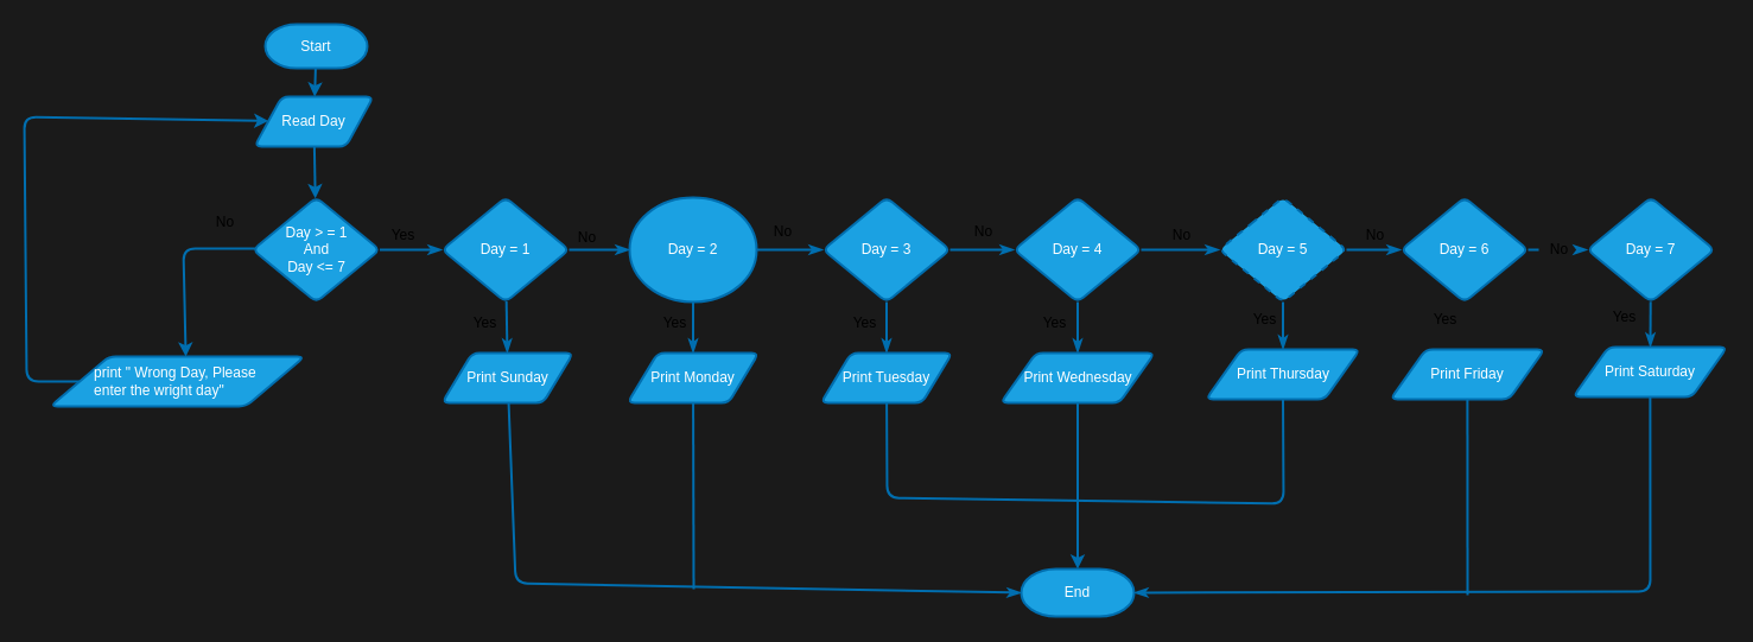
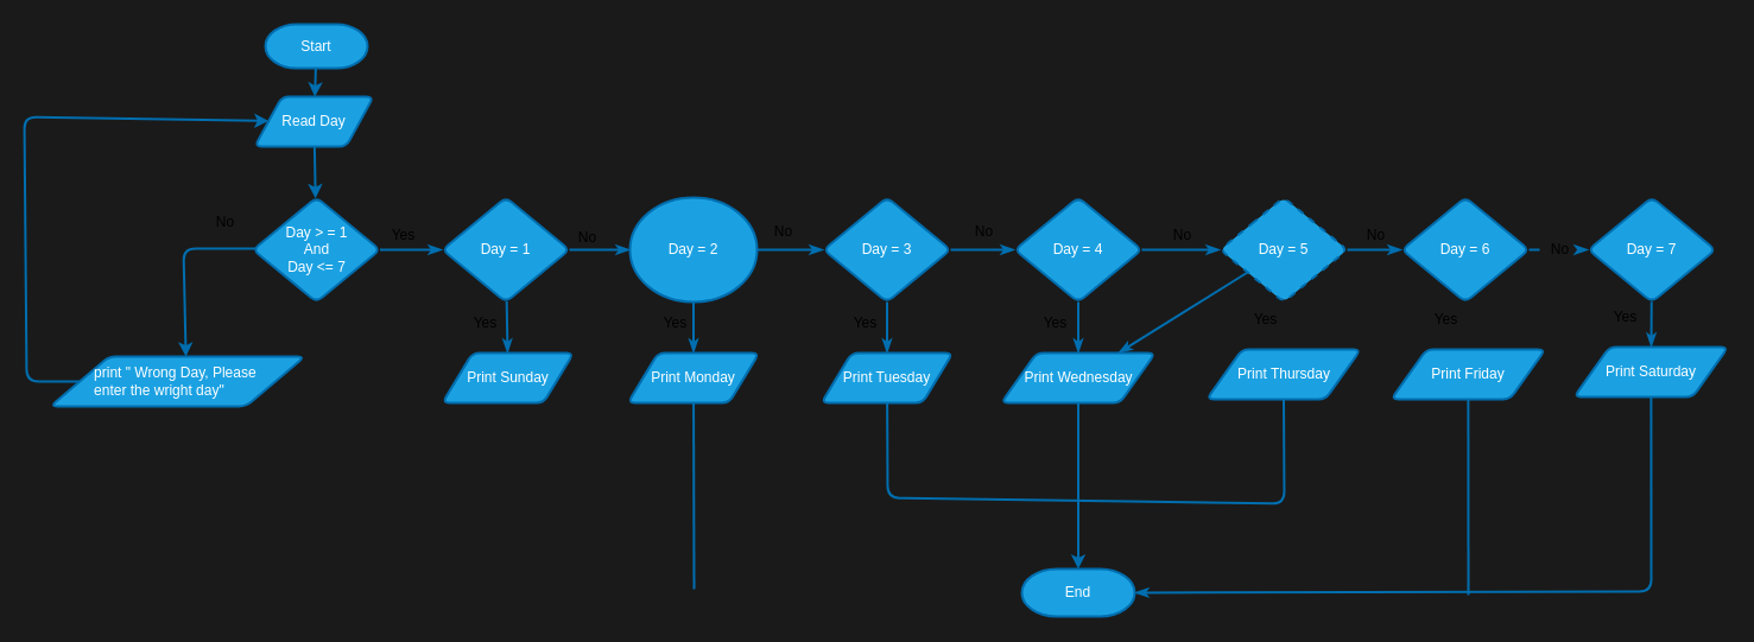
  <mxCell id="0" />
  <mxCell id="1" parent="0" />
  <mxCell id="2" value="" style="edgeStyle=none;html=1;strokeWidth=2;fillColor=#1ba1e2;strokeColor=#006EAF;" edge="1" parent="1" source="3" target="6"><mxGeometry relative="1" as="geometry" /></mxCell>
  <mxCell id="3" value="Start" style="strokeWidth=2;html=1;shape=mxgraph.flowchart.terminator;whiteSpace=wrap;fillColor=#1ba1e2;fontColor=#ffffff;strokeColor=#006EAF;" vertex="1" parent="1"><mxGeometry x="223" y="20" width="86" height="37" as="geometry" /></mxCell>
  <mxCell id="4" value="" style="edgeStyle=none;html=1;strokeWidth=2;fillColor=#1ba1e2;strokeColor=#006EAF;" edge="1" parent="1" source="6" target="9"><mxGeometry relative="1" as="geometry" /></mxCell>
  <mxCell id="5" value="" style="edgeStyle=none;html=1;strokeWidth=2;entryX=0;entryY=0.5;entryDx=0;entryDy=0;fillColor=#1ba1e2;strokeColor=#006EAF;startArrow=classic;startFill=1;endArrow=none;endFill=0;" edge="1" parent="1" source="6" target="11"><mxGeometry relative="1" as="geometry"><mxPoint x="20" y="219" as="targetPoint" /><Array as="points"><mxPoint x="20" y="98" /><mxPoint x="22" y="321" /></Array></mxGeometry></mxCell>
  <mxCell id="6" value="Read Day" style="shape=parallelogram;html=1;strokeWidth=2;perimeter=parallelogramPerimeter;whiteSpace=wrap;rounded=1;arcSize=12;size=0.23;fillColor=#1ba1e2;fontColor=#ffffff;strokeColor=#006EAF;" vertex="1" parent="1"><mxGeometry x="214" y="81" width="100" height="42" as="geometry" /></mxCell>
  <mxCell id="7" value="" style="edgeStyle=none;html=1;strokeWidth=2;fillColor=#1ba1e2;strokeColor=#006EAF;entryX=0.533;entryY=0;entryDx=0;entryDy=0;entryPerimeter=0;" edge="1" parent="1" target="11"><mxGeometry relative="1" as="geometry"><mxPoint x="231" y="209" as="sourcePoint" /><mxPoint x="185" y="300" as="targetPoint" /><Array as="points"><mxPoint x="154" y="209" /></Array></mxGeometry></mxCell>
  <mxCell id="8" value="" style="edgeStyle=none;html=1;strokeWidth=2;startArrow=none;startFill=0;endArrow=classicThin;endFill=1;fillColor=#1ba1e2;strokeColor=#006EAF;" edge="1" parent="1" source="9" target="14"><mxGeometry relative="1" as="geometry" /></mxCell>
  <mxCell id="9" value="Day &amp;gt; = 1&lt;br&gt;And&lt;br&gt;Day &amp;lt;= 7" style="rhombus;whiteSpace=wrap;html=1;fillColor=#1ba1e2;strokeColor=#006EAF;fontColor=#ffffff;strokeWidth=2;rounded=1;arcSize=12;" vertex="1" parent="1"><mxGeometry x="212.5" y="166" width="107" height="88" as="geometry" /></mxCell>
  <mxCell id="10" value="No" style="text;html=1;align=center;verticalAlign=middle;resizable=0;points=[];autosize=1;strokeColor=none;fillColor=none;" vertex="1" parent="1"><mxGeometry x="172" y="174" width="33" height="26" as="geometry" /></mxCell>
  <mxCell id="11" value="&lt;div style=&quot;text-align: justify;&quot;&gt;&lt;span style=&quot;background-color: initial;&quot;&gt;print &quot; Wrong Day, Please&amp;nbsp;&lt;/span&gt;&lt;/div&gt;&lt;div style=&quot;text-align: justify;&quot;&gt;&lt;span style=&quot;background-color: initial;&quot;&gt;enter the wright day&quot;&lt;/span&gt;&lt;/div&gt;" style="shape=parallelogram;html=1;strokeWidth=2;perimeter=parallelogramPerimeter;whiteSpace=wrap;rounded=1;arcSize=12;size=0.23;fillColor=#1ba1e2;fontColor=#ffffff;strokeColor=#006EAF;align=center;" vertex="1" parent="1"><mxGeometry x="42" y="300" width="214" height="42" as="geometry" /></mxCell>
  <mxCell id="12" value="" style="edgeStyle=none;html=1;strokeWidth=2;startArrow=none;startFill=0;endArrow=classicThin;endFill=1;fillColor=#1ba1e2;strokeColor=#006EAF;" edge="1" parent="1" source="14" target="17"><mxGeometry relative="1" as="geometry" /></mxCell>
  <mxCell id="13" value="" style="edgeStyle=none;html=1;strokeWidth=2;startArrow=none;startFill=0;endArrow=classicThin;endFill=1;fillColor=#1ba1e2;strokeColor=#006EAF;" edge="1" parent="1" source="14" target="21"><mxGeometry relative="1" as="geometry" /></mxCell>
  <mxCell id="14" value="Day = 1" style="rhombus;whiteSpace=wrap;html=1;fillColor=#1ba1e2;strokeColor=#006EAF;fontColor=#ffffff;strokeWidth=2;rounded=1;arcSize=12;" vertex="1" parent="1"><mxGeometry x="372" y="166" width="107" height="88" as="geometry" /></mxCell>
  <mxCell id="15" value="Yes" style="text;html=1;align=center;verticalAlign=middle;resizable=0;points=[];autosize=1;strokeColor=none;fillColor=none;" vertex="1" parent="1"><mxGeometry x="319.5" y="185" width="38" height="26" as="geometry" /></mxCell>
- <mxCell id="16" style="edgeStyle=none;html=1;strokeWidth=2;startArrow=none;startFill=0;endArrow=classicThin;endFill=1;entryX=0;entryY=0.5;entryDx=0;entryDy=0;entryPerimeter=0;fillColor=#1ba1e2;strokeColor=#006EAF;" edge="1" parent="1" source="17" target="59"><mxGeometry relative="1" as="geometry"><mxPoint x="421" y="395.667" as="targetPoint" /><Array as="points"><mxPoint x="434" y="491" /></Array></mxGeometry></mxCell>
  <mxCell id="17" value="Print Sunday" style="shape=parallelogram;html=1;strokeWidth=2;perimeter=parallelogramPerimeter;whiteSpace=wrap;rounded=1;arcSize=12;size=0.23;fillColor=#1ba1e2;fontColor=#ffffff;strokeColor=#006EAF;" vertex="1" parent="1"><mxGeometry x="372" y="297" width="110.5" height="42" as="geometry" /></mxCell>
  <mxCell id="18" value="Yes" style="text;html=1;align=center;verticalAlign=middle;resizable=0;points=[];autosize=1;strokeColor=none;fillColor=none;" vertex="1" parent="1"><mxGeometry x="389" y="259" width="38" height="26" as="geometry" /></mxCell>
  <mxCell id="19" value="" style="edgeStyle=none;html=1;strokeWidth=2;startArrow=none;startFill=0;endArrow=classicThin;endFill=1;fillColor=#1ba1e2;strokeColor=#006EAF;" edge="1" parent="1" source="21" target="24"><mxGeometry relative="1" as="geometry" /></mxCell>
  <mxCell id="20" value="" style="edgeStyle=none;html=1;strokeWidth=2;startArrow=none;startFill=0;endArrow=classicThin;endFill=1;fillColor=#1ba1e2;strokeColor=#006EAF;" edge="1" parent="1" source="21" target="28"><mxGeometry relative="1" as="geometry" /></mxCell>
  <mxCell id="21" value="Day = 2" style="ellipse;whiteSpace=wrap;html=1;fillColor=#1ba1e2;strokeColor=#006EAF;fontColor=#ffffff;strokeWidth=2;arcSize=12;" vertex="1" parent="1"><mxGeometry x="530" y="166" width="107" height="88" as="geometry" /></mxCell>
  <mxCell id="22" value="No" style="text;html=1;align=center;verticalAlign=middle;resizable=0;points=[];autosize=1;strokeColor=none;fillColor=none;" vertex="1" parent="1"><mxGeometry x="477" y="187" width="33" height="26" as="geometry" /></mxCell>
  <mxCell id="23" value="" style="edgeStyle=none;html=1;strokeWidth=2;startArrow=none;startFill=0;endArrow=none;endFill=0;fillColor=#1ba1e2;strokeColor=#006EAF;" edge="1" parent="1" source="24"><mxGeometry relative="1" as="geometry"><mxPoint x="584" y="496" as="targetPoint" /><Array as="points" /></mxGeometry></mxCell>
  <mxCell id="24" value="Print Monday" style="shape=parallelogram;html=1;strokeWidth=2;perimeter=parallelogramPerimeter;whiteSpace=wrap;rounded=1;arcSize=12;size=0.23;fillColor=#1ba1e2;fontColor=#ffffff;strokeColor=#006EAF;" vertex="1" parent="1"><mxGeometry x="528.25" y="297" width="110.5" height="42" as="geometry" /></mxCell>
  <mxCell id="25" value="Yes" style="text;html=1;align=center;verticalAlign=middle;resizable=0;points=[];autosize=1;strokeColor=none;fillColor=none;" vertex="1" parent="1"><mxGeometry x="549" y="259" width="38" height="26" as="geometry" /></mxCell>
  <mxCell id="26" value="" style="edgeStyle=none;html=1;strokeWidth=2;startArrow=none;startFill=0;endArrow=classicThin;endFill=1;fillColor=#1ba1e2;strokeColor=#006EAF;" edge="1" parent="1" source="28" target="31"><mxGeometry relative="1" as="geometry" /></mxCell>
  <mxCell id="27" value="" style="edgeStyle=none;html=1;strokeWidth=2;startArrow=none;startFill=0;endArrow=classicThin;endFill=1;fillColor=#1ba1e2;strokeColor=#006EAF;" edge="1" parent="1" source="28" target="35"><mxGeometry relative="1" as="geometry" /></mxCell>
  <mxCell id="28" value="Day = 3" style="rhombus;whiteSpace=wrap;html=1;fillColor=#1ba1e2;strokeColor=#006EAF;fontColor=#ffffff;strokeWidth=2;rounded=1;arcSize=12;" vertex="1" parent="1"><mxGeometry x="693" y="166" width="107" height="88" as="geometry" /></mxCell>
  <mxCell id="29" value="No" style="text;html=1;align=center;verticalAlign=middle;resizable=0;points=[];autosize=1;strokeColor=none;fillColor=none;" vertex="1" parent="1"><mxGeometry x="642" y="182" width="33" height="26" as="geometry" /></mxCell>
  <mxCell id="30" value="" style="edgeStyle=none;html=1;strokeWidth=2;startArrow=none;startFill=0;endArrow=none;endFill=0;entryX=0.5;entryY=1;entryDx=0;entryDy=0;fillColor=#1ba1e2;strokeColor=#006EAF;" edge="1" parent="1" source="31" target="43"><mxGeometry relative="1" as="geometry"><mxPoint x="889" y="419" as="targetPoint" /><Array as="points"><mxPoint x="747" y="419" /><mxPoint x="1081" y="424" /></Array></mxGeometry></mxCell>
  <mxCell id="31" value="Print Tuesday" style="shape=parallelogram;html=1;strokeWidth=2;perimeter=parallelogramPerimeter;whiteSpace=wrap;rounded=1;arcSize=12;size=0.23;fillColor=#1ba1e2;fontColor=#ffffff;strokeColor=#006EAF;" vertex="1" parent="1"><mxGeometry x="691.25" y="297" width="110.5" height="42" as="geometry" /></mxCell>
  <mxCell id="32" value="Yes" style="text;html=1;align=center;verticalAlign=middle;resizable=0;points=[];autosize=1;strokeColor=none;fillColor=none;" vertex="1" parent="1"><mxGeometry x="709" y="259" width="38" height="26" as="geometry" /></mxCell>
  <mxCell id="33" value="" style="edgeStyle=none;html=1;strokeWidth=2;startArrow=none;startFill=0;endArrow=classicThin;endFill=1;fillColor=#1ba1e2;strokeColor=#006EAF;" edge="1" parent="1" source="35" target="37"><mxGeometry relative="1" as="geometry" /></mxCell>
  <mxCell id="34" value="" style="edgeStyle=none;html=1;strokeWidth=2;startArrow=none;startFill=0;endArrow=classicThin;endFill=1;fillColor=#1ba1e2;strokeColor=#006EAF;" edge="1" parent="1" source="35" target="42"><mxGeometry relative="1" as="geometry" /></mxCell>
  <mxCell id="35" value="Day = 4" style="rhombus;whiteSpace=wrap;html=1;fillColor=#1ba1e2;strokeColor=#006EAF;fontColor=#ffffff;strokeWidth=2;rounded=1;arcSize=12;" vertex="1" parent="1"><mxGeometry x="854" y="166" width="107" height="88" as="geometry" /></mxCell>
  <mxCell id="36" value="" style="edgeStyle=none;html=1;strokeWidth=2;startArrow=none;startFill=0;endArrow=classic;endFill=1;fillColor=#1ba1e2;strokeColor=#006EAF;entryX=0.5;entryY=0;entryDx=0;entryDy=0;entryPerimeter=0;" edge="1" parent="1" source="37" target="59"><mxGeometry relative="1" as="geometry"><mxPoint x="908" y="424" as="targetPoint" /></mxGeometry></mxCell>
  <mxCell id="37" value="Print Wednesday" style="shape=parallelogram;html=1;strokeWidth=2;perimeter=parallelogramPerimeter;whiteSpace=wrap;rounded=1;arcSize=12;size=0.23;fillColor=#1ba1e2;fontColor=#ffffff;strokeColor=#006EAF;" vertex="1" parent="1"><mxGeometry x="842.63" y="297" width="129.75" height="42" as="geometry" /></mxCell>
  <mxCell id="38" value="Yes" style="text;html=1;align=center;verticalAlign=middle;resizable=0;points=[];autosize=1;strokeColor=none;fillColor=none;" vertex="1" parent="1"><mxGeometry x="869" y="259" width="38" height="26" as="geometry" /></mxCell>
  <mxCell id="39" value="No" style="text;html=1;align=center;verticalAlign=middle;resizable=0;points=[];autosize=1;strokeColor=none;fillColor=none;" vertex="1" parent="1"><mxGeometry x="811" y="182" width="33" height="26" as="geometry" /></mxCell>
- <mxCell id="40" value="" style="edgeStyle=none;html=1;strokeWidth=2;startArrow=none;startFill=0;endArrow=classicThin;endFill=1;fillColor=#1ba1e2;strokeColor=#006EAF;" edge="1" parent="1" source="42" target="43"><mxGeometry relative="1" as="geometry" /></mxCell>
+ <mxCell id="40" value="" style="edgeStyle=none;html=1;strokeWidth=2;startArrow=none;startFill=0;endArrow=classicThin;endFill=1;fillColor=#1ba1e2;strokeColor=#006EAF;" edge="1" parent="1" source="42" target="37"><mxGeometry relative="1" as="geometry" /></mxCell>
  <mxCell id="41" value="" style="edgeStyle=none;html=1;strokeWidth=2;startArrow=none;startFill=0;endArrow=classicThin;endFill=1;fillColor=#1ba1e2;strokeColor=#006EAF;" edge="1" parent="1" source="42" target="47"><mxGeometry relative="1" as="geometry" /></mxCell>
  <mxCell id="42" value="Day = 5" style="rhombus;whiteSpace=wrap;html=1;fillColor=#1ba1e2;strokeColor=#006EAF;fontColor=#ffffff;strokeWidth=2;rounded=1;arcSize=12;dashed=1;" vertex="1" parent="1"><mxGeometry x="1027" y="166" width="107" height="88" as="geometry" /></mxCell>
  <mxCell id="43" value="Print Thursday" style="shape=parallelogram;html=1;strokeWidth=2;perimeter=parallelogramPerimeter;whiteSpace=wrap;rounded=1;arcSize=12;size=0.23;fillColor=#1ba1e2;fontColor=#ffffff;strokeColor=#006EAF;" vertex="1" parent="1"><mxGeometry x="1015.63" y="294" width="129.75" height="42" as="geometry" /></mxCell>
  <mxCell id="44" value="No" style="text;html=1;align=center;verticalAlign=middle;resizable=0;points=[];autosize=1;strokeColor=none;fillColor=none;" vertex="1" parent="1"><mxGeometry x="978" y="185" width="33" height="26" as="geometry" /></mxCell>
  <mxCell id="45" value="Yes" style="text;html=1;align=center;verticalAlign=middle;resizable=0;points=[];autosize=1;strokeColor=none;fillColor=none;" vertex="1" parent="1"><mxGeometry x="1046" y="256" width="38" height="26" as="geometry" /></mxCell>
  <mxCell id="46" value="" style="edgeStyle=none;html=1;strokeWidth=2;startArrow=none;startFill=0;endArrow=classicThin;endFill=1;fillColor=#1ba1e2;strokeColor=#006EAF;" edge="1" parent="1" source="55" target="53"><mxGeometry relative="1" as="geometry" /></mxCell>
  <mxCell id="47" value="Day = 6" style="rhombus;whiteSpace=wrap;html=1;fillColor=#1ba1e2;strokeColor=#006EAF;fontColor=#ffffff;strokeWidth=2;rounded=1;arcSize=12;" vertex="1" parent="1"><mxGeometry x="1180" y="166" width="107" height="88" as="geometry" /></mxCell>
  <mxCell id="48" value="" style="edgeStyle=none;html=1;strokeWidth=2;startArrow=none;startFill=0;endArrow=none;endFill=0;fillColor=#1ba1e2;strokeColor=#006EAF;" edge="1" parent="1" source="49"><mxGeometry relative="1" as="geometry"><mxPoint x="1236" y="501" as="targetPoint" /></mxGeometry></mxCell>
  <mxCell id="49" value="Print Friday" style="shape=parallelogram;html=1;strokeWidth=2;perimeter=parallelogramPerimeter;whiteSpace=wrap;rounded=1;arcSize=12;size=0.23;fillColor=#1ba1e2;fontColor=#ffffff;strokeColor=#006EAF;" vertex="1" parent="1"><mxGeometry x="1171" y="294" width="129.75" height="42" as="geometry" /></mxCell>
  <mxCell id="50" value="Yes" style="text;html=1;align=center;verticalAlign=middle;resizable=0;points=[];autosize=1;strokeColor=none;fillColor=none;" vertex="1" parent="1"><mxGeometry x="1198" y="256" width="38" height="26" as="geometry" /></mxCell>
  <mxCell id="51" value="No" style="text;html=1;align=center;verticalAlign=middle;resizable=0;points=[];autosize=1;strokeColor=none;fillColor=none;" vertex="1" parent="1"><mxGeometry x="1141" y="185" width="33" height="26" as="geometry" /></mxCell>
  <mxCell id="52" value="" style="edgeStyle=none;html=1;strokeWidth=2;startArrow=none;startFill=0;endArrow=classicThin;endFill=1;fillColor=#1ba1e2;strokeColor=#006EAF;" edge="1" parent="1" source="53" target="57"><mxGeometry relative="1" as="geometry" /></mxCell>
  <mxCell id="53" value="Day = 7" style="rhombus;whiteSpace=wrap;html=1;fillColor=#1ba1e2;strokeColor=#006EAF;fontColor=#ffffff;strokeWidth=2;rounded=1;arcSize=12;" vertex="1" parent="1"><mxGeometry x="1337" y="166" width="107" height="88" as="geometry" /></mxCell>
  <mxCell id="54" value="" style="edgeStyle=none;html=1;strokeWidth=2;startArrow=none;startFill=0;endArrow=none;endFill=1;fillColor=#1ba1e2;strokeColor=#006EAF;" edge="1" parent="1" source="47" target="55"><mxGeometry relative="1" as="geometry"><mxPoint x="1287" y="210" as="sourcePoint" /><mxPoint x="1337" y="210" as="targetPoint" /></mxGeometry></mxCell>
  <mxCell id="55" value="No" style="text;html=1;align=center;verticalAlign=middle;resizable=0;points=[];autosize=1;strokeColor=none;fillColor=none;" vertex="1" parent="1"><mxGeometry x="1296" y="197" width="33" height="26" as="geometry" /></mxCell>
  <mxCell id="56" value="" style="edgeStyle=none;html=1;strokeWidth=2;startArrow=none;startFill=0;endArrow=classicThin;endFill=1;entryX=1;entryY=0.5;entryDx=0;entryDy=0;entryPerimeter=0;fillColor=#1ba1e2;strokeColor=#006EAF;" edge="1" parent="1" source="57" target="59"><mxGeometry relative="1" as="geometry"><mxPoint x="1389.875" y="414" as="targetPoint" /><Array as="points"><mxPoint x="1390" y="498" /></Array></mxGeometry></mxCell>
  <mxCell id="57" value="Print Saturday" style="shape=parallelogram;html=1;strokeWidth=2;perimeter=parallelogramPerimeter;whiteSpace=wrap;rounded=1;arcSize=12;size=0.23;fillColor=#1ba1e2;fontColor=#ffffff;strokeColor=#006EAF;" vertex="1" parent="1"><mxGeometry x="1325" y="292" width="129.75" height="42" as="geometry" /></mxCell>
  <mxCell id="58" value="Yes" style="text;html=1;align=center;verticalAlign=middle;resizable=0;points=[];autosize=1;strokeColor=none;fillColor=none;" vertex="1" parent="1"><mxGeometry x="1349" y="254" width="38" height="26" as="geometry" /></mxCell>
  <mxCell id="59" value="End" style="strokeWidth=2;html=1;shape=mxgraph.flowchart.terminator;whiteSpace=wrap;fillColor=#1ba1e2;fontColor=#ffffff;strokeColor=#006EAF;" vertex="1" parent="1"><mxGeometry x="860.01" y="479" width="95" height="40" as="geometry" /></mxCell>
